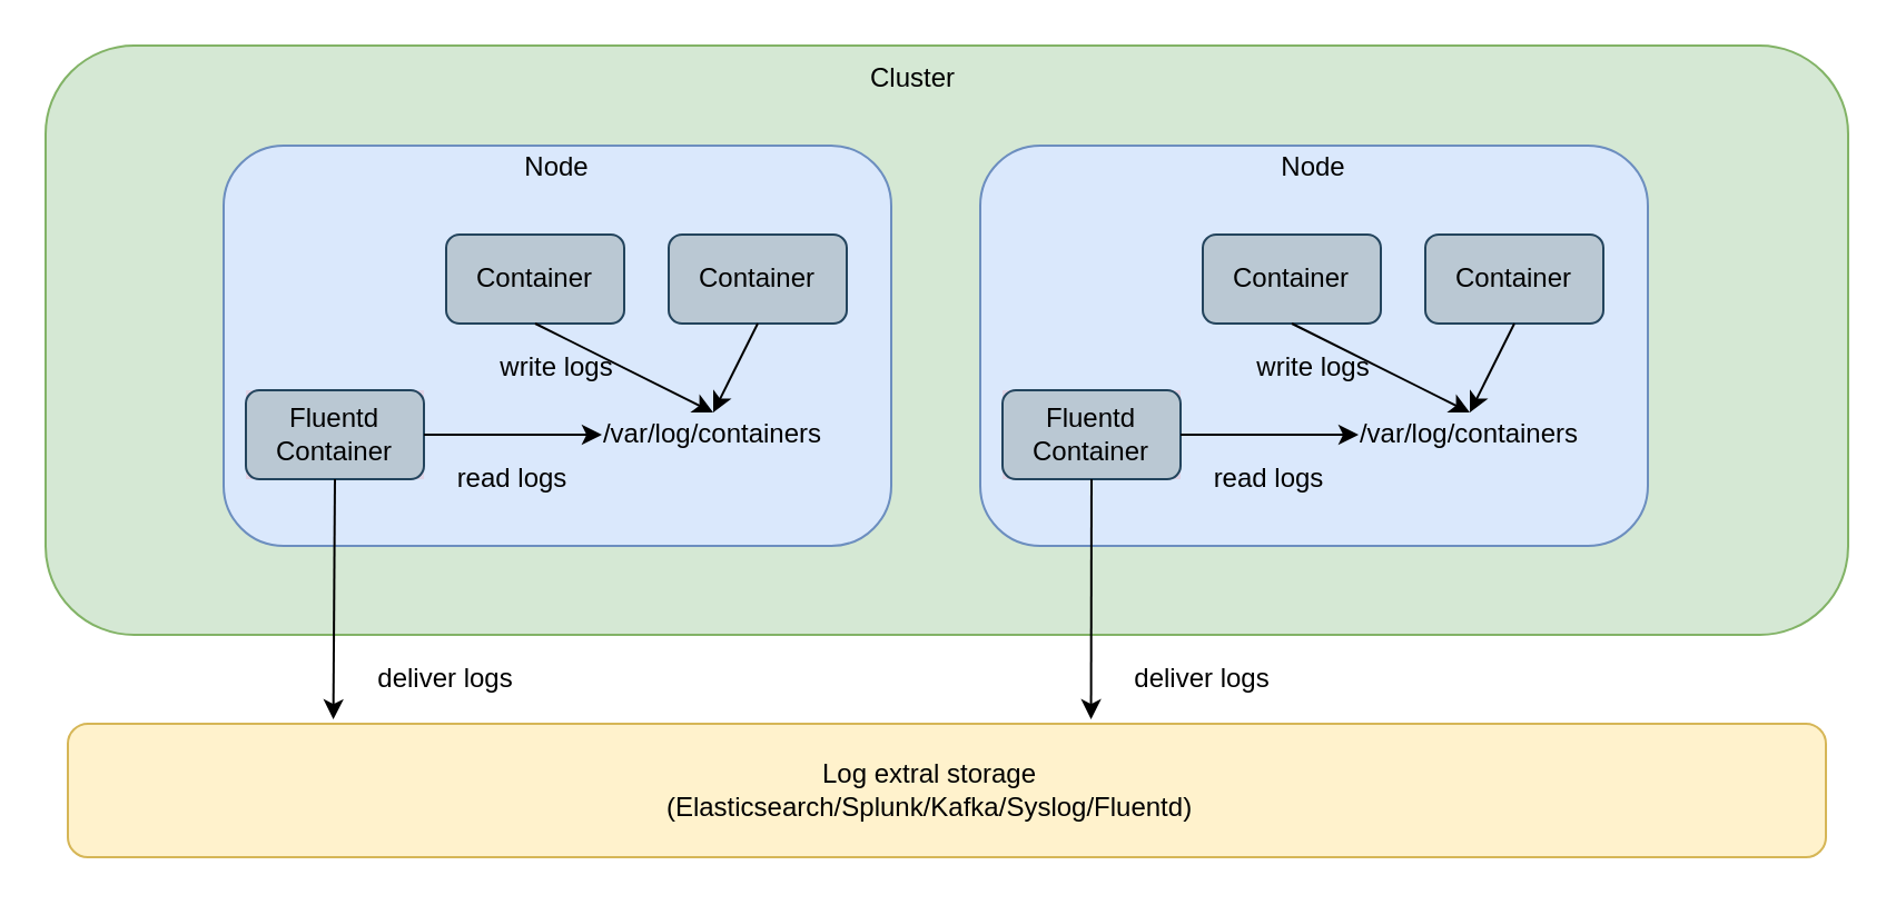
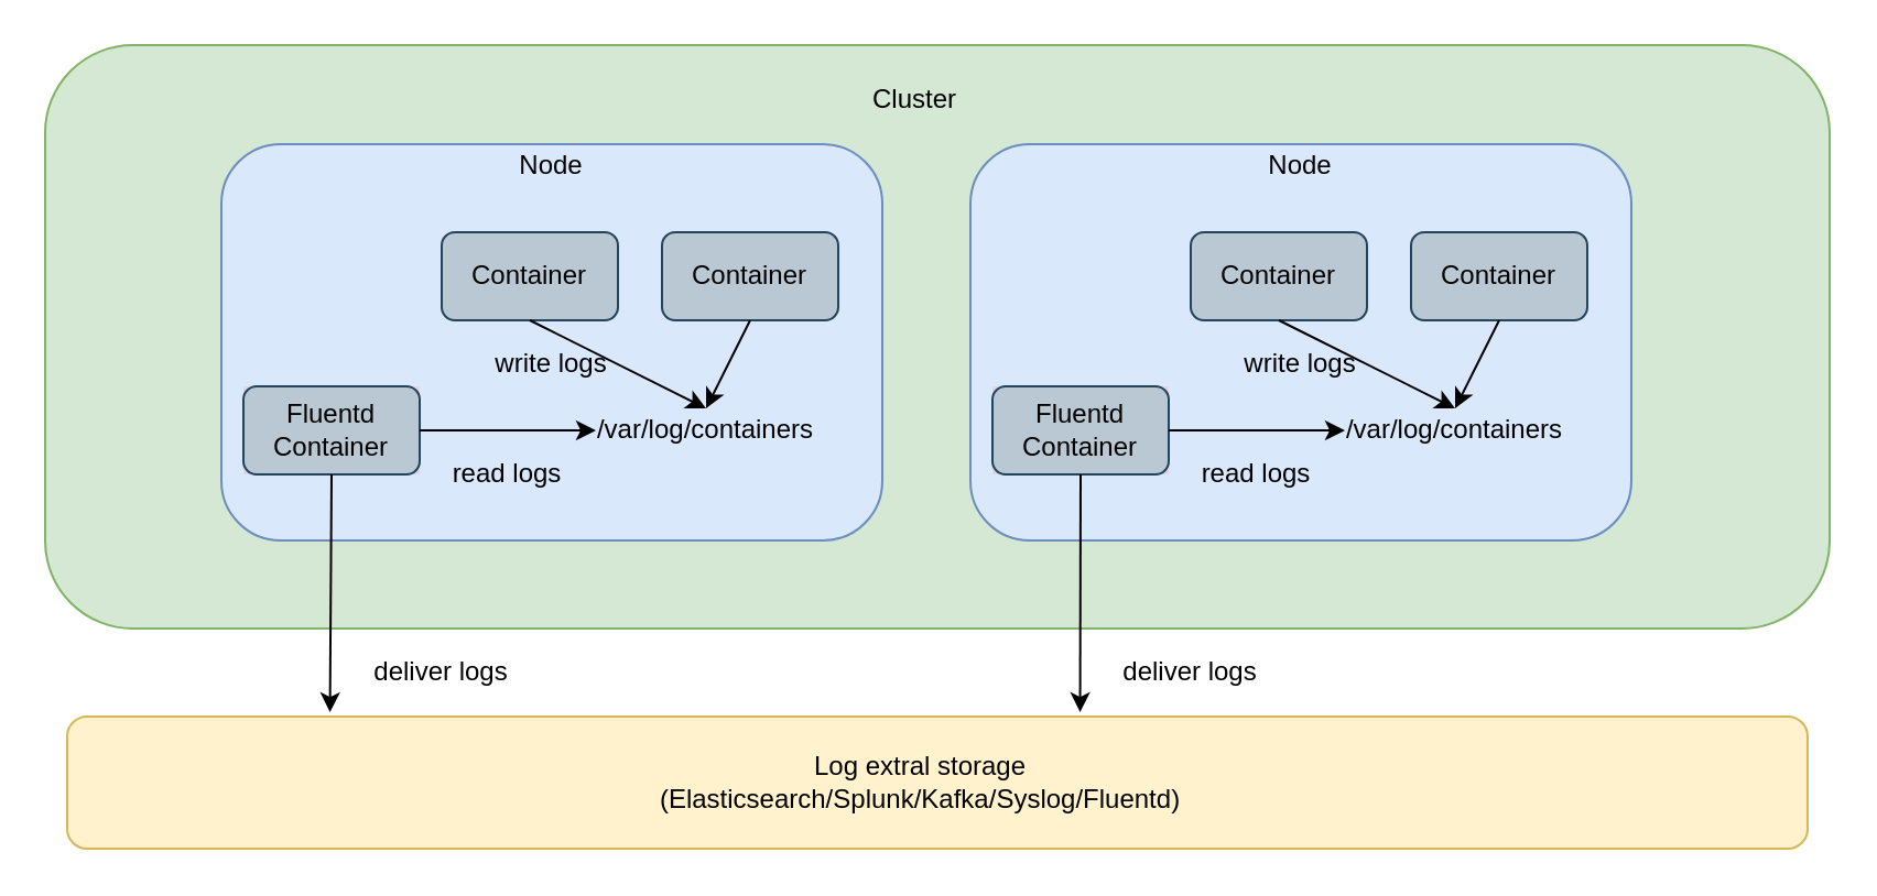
  <mxCell id="0" />
  <mxCell id="1" parent="0" />
  <mxCell id="2" value="" style="rounded=1;whiteSpace=wrap;html=1;fillColor=#d5e8d4;strokeColor=#82b366;" vertex="1" parent="1"><mxGeometry y="20" width="810" height="265" as="geometry" x="20" /></mxCell>
  <mxCell id="3" value="" style="rounded=1;whiteSpace=wrap;html=1;fillColor=#dae8fc;strokeColor=#6c8ebf;" vertex="1" parent="1"><mxGeometry x="100" y="65" width="300" height="180" as="geometry" /></mxCell>
  <mxCell id="4" value="Node" style="text;html=1;strokeColor=none;fillColor=none;align=center;verticalAlign=middle;whiteSpace=wrap;rounded=0;flipH=1;flipV=1;rotation=0;imageAlign=right;" vertex="1" parent="1"><mxGeometry x="230" y="65" width="40" height="20" as="geometry" /></mxCell>
  <mxCell id="5" value="" style="group" vertex="1" connectable="0" parent="1"><mxGeometry x="200" y="105" width="80" height="40" as="geometry" /></mxCell>
  <mxCell id="6" value="" style="rounded=1;whiteSpace=wrap;html=1;fillColor=#bac8d3;strokeColor=#23445d;" vertex="1" parent="5"><mxGeometry width="80" height="40" as="geometry" /></mxCell>
  <mxCell id="7" value="Container" style="text;html=1;strokeColor=none;fillColor=none;align=center;verticalAlign=middle;whiteSpace=wrap;rounded=0;" vertex="1" parent="5"><mxGeometry x="20" y="10" width="40" height="20" as="geometry" /></mxCell>
  <mxCell id="8" value="" style="group" vertex="1" connectable="0" parent="1"><mxGeometry x="300" y="105" width="80" height="40" as="geometry" /></mxCell>
  <mxCell id="9" value="" style="rounded=1;whiteSpace=wrap;html=1;fillColor=#bac8d3;strokeColor=#23445d;" vertex="1" parent="8"><mxGeometry width="80" height="40" as="geometry" /></mxCell>
  <mxCell id="10" value="Container" style="text;html=1;strokeColor=none;fillColor=none;align=center;verticalAlign=middle;whiteSpace=wrap;rounded=0;" vertex="1" parent="8"><mxGeometry x="20" y="10" width="40" height="20" as="geometry" /></mxCell>
  <mxCell id="11" value="" style="group;fillColor=#e1d5e7;strokeColor=none;gradientColor=none;" vertex="1" connectable="0" parent="1"><mxGeometry x="110" y="175" width="80" height="40" as="geometry" /></mxCell>
  <mxCell id="12" value="" style="rounded=1;whiteSpace=wrap;html=1;fillColor=#bac8d3;strokeColor=#23445d;" vertex="1" parent="11"><mxGeometry width="80" height="40" as="geometry" /></mxCell>
  <mxCell id="13" value="Fluentd Container" style="text;html=1;strokeColor=none;fillColor=none;align=center;verticalAlign=middle;whiteSpace=wrap;rounded=0;" vertex="1" parent="11"><mxGeometry x="20" y="10" width="40" height="20" as="geometry" /></mxCell>
  <mxCell id="14" value="/var/log/containers" style="text;html=1;strokeColor=none;fillColor=none;align=center;verticalAlign=middle;whiteSpace=wrap;rounded=0;" vertex="1" parent="1"><mxGeometry x="300" y="185" width="40" height="20" as="geometry" /></mxCell>
  <mxCell id="15" value="" style="endArrow=classic;html=1;exitX=0.5;exitY=1;exitDx=0;exitDy=0;entryX=0.5;entryY=0;entryDx=0;entryDy=0;" edge="1" parent="1" source="6" target="14"><mxGeometry width="50" height="50" relative="1" as="geometry"><mxPoint x="40" y="375" as="sourcePoint" /><mxPoint x="90" y="325" as="targetPoint" /></mxGeometry></mxCell>
  <mxCell id="16" value="" style="endArrow=classic;html=1;exitX=0.5;exitY=1;exitDx=0;exitDy=0;entryX=0.5;entryY=0;entryDx=0;entryDy=0;" edge="1" parent="1" source="9" target="14"><mxGeometry width="50" height="50" relative="1" as="geometry"><mxPoint x="250" y="155" as="sourcePoint" /><mxPoint x="300" y="185" as="targetPoint" /></mxGeometry></mxCell>
  <mxCell id="17" value="write logs" style="text;html=1;strokeColor=none;fillColor=none;align=center;verticalAlign=middle;whiteSpace=wrap;rounded=0;" vertex="1" parent="1"><mxGeometry x="215" y="155" width="70" height="20" as="geometry" /></mxCell>
  <mxCell id="18" value="read logs" style="text;html=1;strokeColor=none;fillColor=none;align=center;verticalAlign=middle;whiteSpace=wrap;rounded=0;" vertex="1" parent="1"><mxGeometry x="200" y="205" width="60" height="20" as="geometry" /></mxCell>
  <mxCell id="19" value="" style="endArrow=classic;html=1;exitX=1;exitY=0.5;exitDx=0;exitDy=0;" edge="1" parent="1" source="12"><mxGeometry width="50" height="50" relative="1" as="geometry"><mxPoint x="250" y="155" as="sourcePoint" /><mxPoint x="270" y="195" as="targetPoint" /></mxGeometry></mxCell>
  <mxCell id="20" value="" style="rounded=1;whiteSpace=wrap;html=1;fillColor=#dae8fc;strokeColor=#6c8ebf;" vertex="1" parent="1"><mxGeometry x="440" y="65" width="300" height="180" as="geometry" /></mxCell>
  <mxCell id="21" value="Node" style="text;html=1;strokeColor=none;fillColor=none;align=center;verticalAlign=middle;whiteSpace=wrap;rounded=0;flipH=1;flipV=1;rotation=0;imageAlign=right;" vertex="1" parent="1"><mxGeometry x="570" y="65" width="40" height="20" as="geometry" /></mxCell>
  <mxCell id="22" value="" style="group" vertex="1" connectable="0" parent="1"><mxGeometry x="540" y="105" width="80" height="40" as="geometry" /></mxCell>
  <mxCell id="23" value="" style="rounded=1;whiteSpace=wrap;html=1;fillColor=#bac8d3;strokeColor=#23445d;" vertex="1" parent="22"><mxGeometry width="80" height="40" as="geometry" /></mxCell>
  <mxCell id="24" value="Container" style="text;html=1;strokeColor=none;fillColor=none;align=center;verticalAlign=middle;whiteSpace=wrap;rounded=0;" vertex="1" parent="22"><mxGeometry x="20" y="10" width="40" height="20" as="geometry" /></mxCell>
  <mxCell id="25" value="" style="group" vertex="1" connectable="0" parent="1"><mxGeometry x="640" y="105" width="80" height="40" as="geometry" /></mxCell>
  <mxCell id="26" value="" style="rounded=1;whiteSpace=wrap;html=1;fillColor=#bac8d3;strokeColor=#23445d;" vertex="1" parent="25"><mxGeometry width="80" height="40" as="geometry" /></mxCell>
  <mxCell id="27" value="Container" style="text;html=1;strokeColor=none;fillColor=none;align=center;verticalAlign=middle;whiteSpace=wrap;rounded=0;" vertex="1" parent="25"><mxGeometry x="20" y="10" width="40" height="20" as="geometry" /></mxCell>
  <mxCell id="28" value="" style="group;fillColor=#e1d5e7;strokeColor=none;gradientColor=none;" vertex="1" connectable="0" parent="1"><mxGeometry x="450" y="175" width="80" height="40" as="geometry" /></mxCell>
  <mxCell id="29" value="" style="rounded=1;whiteSpace=wrap;html=1;fillColor=#bac8d3;strokeColor=#23445d;" vertex="1" parent="28"><mxGeometry width="80" height="40" as="geometry" /></mxCell>
  <mxCell id="30" value="Fluentd Container" style="text;html=1;strokeColor=none;fillColor=none;align=center;verticalAlign=middle;whiteSpace=wrap;rounded=0;" vertex="1" parent="28"><mxGeometry x="20" y="10" width="40" height="20" as="geometry" /></mxCell>
  <mxCell id="31" value="/var/log/containers" style="text;html=1;strokeColor=none;fillColor=none;align=center;verticalAlign=middle;whiteSpace=wrap;rounded=0;" vertex="1" parent="1"><mxGeometry x="640" y="185" width="40" height="20" as="geometry" /></mxCell>
  <mxCell id="32" value="" style="endArrow=classic;html=1;exitX=0.5;exitY=1;exitDx=0;exitDy=0;entryX=0.5;entryY=0;entryDx=0;entryDy=0;" edge="1" parent="1" source="23" target="31"><mxGeometry width="50" height="50" relative="1" as="geometry"><mxPoint x="380" y="375" as="sourcePoint" /><mxPoint x="430" y="325" as="targetPoint" /></mxGeometry></mxCell>
  <mxCell id="33" value="" style="endArrow=classic;html=1;exitX=0.5;exitY=1;exitDx=0;exitDy=0;entryX=0.5;entryY=0;entryDx=0;entryDy=0;" edge="1" parent="1" source="26" target="31"><mxGeometry width="50" height="50" relative="1" as="geometry"><mxPoint x="590" y="155" as="sourcePoint" /><mxPoint x="640" y="185" as="targetPoint" /></mxGeometry></mxCell>
  <mxCell id="34" value="write logs" style="text;html=1;strokeColor=none;fillColor=none;align=center;verticalAlign=middle;whiteSpace=wrap;rounded=0;" vertex="1" parent="1"><mxGeometry x="555" y="155" width="70" height="20" as="geometry" /></mxCell>
  <mxCell id="35" value="read logs" style="text;html=1;strokeColor=none;fillColor=none;align=center;verticalAlign=middle;whiteSpace=wrap;rounded=0;" vertex="1" parent="1"><mxGeometry x="540" y="205" width="60" height="20" as="geometry" /></mxCell>
  <mxCell id="36" value="" style="endArrow=classic;html=1;exitX=1;exitY=0.5;exitDx=0;exitDy=0;" edge="1" parent="1" source="29"><mxGeometry width="50" height="50" relative="1" as="geometry"><mxPoint x="590" y="155" as="sourcePoint" /><mxPoint x="610" y="195" as="targetPoint" /></mxGeometry></mxCell>
  <mxCell id="37" value="" style="rounded=1;whiteSpace=wrap;html=1;fillColor=#fff2cc;strokeColor=#d6b656;" vertex="1" parent="1"><mxGeometry x="30" y="325" width="790" height="60" as="geometry" /></mxCell>
  <mxCell id="38" value="Log extral storage&lt;br&gt;(Elasticsearch/Splunk/Kafka/Syslog/Fluentd)" style="text;html=1;strokeColor=none;fillColor=none;align=center;verticalAlign=middle;whiteSpace=wrap;rounded=0;" vertex="1" parent="1"><mxGeometry x="305" y="345" width="225" height="20" as="geometry" /></mxCell>
- <mxCell id="39" value="Cluster" style="text;html=1;strokeColor=none;fillColor=none;align=center;verticalAlign=middle;whiteSpace=wrap;rounded=0;" vertex="1" parent="1"><mxGeometry x="390" y="25" width="40" height="20" as="geometry" /></mxCell>
+ <mxCell id="39" value="Cluster" style="text;html=1;strokeColor=none;fillColor=none;align=center;verticalAlign=middle;whiteSpace=wrap;rounded=0;" vertex="1" parent="1"><mxGeometry x="395" y="35" width="40" height="20" as="geometry" /></mxCell>
  <mxCell id="40" value="" style="endArrow=classic;html=1;exitX=0.5;exitY=1;exitDx=0;exitDy=0;entryX=0.151;entryY=-0.033;entryDx=0;entryDy=0;entryPerimeter=0;" edge="1" parent="1" source="12" target="37"><mxGeometry width="50" height="50" relative="1" as="geometry"><mxPoint x="30" y="455" as="sourcePoint" /><mxPoint x="80" y="405" as="targetPoint" /></mxGeometry></mxCell>
  <mxCell id="41" value="" style="endArrow=classic;html=1;exitX=0.5;exitY=1;exitDx=0;exitDy=0;entryX=0.582;entryY=-0.033;entryDx=0;entryDy=0;entryPerimeter=0;" edge="1" parent="1" source="29" target="37"><mxGeometry width="50" height="50" relative="1" as="geometry"><mxPoint x="30" y="455" as="sourcePoint" /><mxPoint x="80" y="405" as="targetPoint" /></mxGeometry></mxCell>
  <mxCell id="42" value="deliver logs" style="text;html=1;strokeColor=none;fillColor=none;align=center;verticalAlign=middle;whiteSpace=wrap;rounded=0;" vertex="1" parent="1"><mxGeometry x="160" y="295" width="80" height="20" as="geometry" /></mxCell>
  <mxCell id="43" value="deliver logs" style="text;html=1;strokeColor=none;fillColor=none;align=center;verticalAlign=middle;whiteSpace=wrap;rounded=0;" vertex="1" parent="1"><mxGeometry x="500" y="295" width="80" height="20" as="geometry" /></mxCell>
